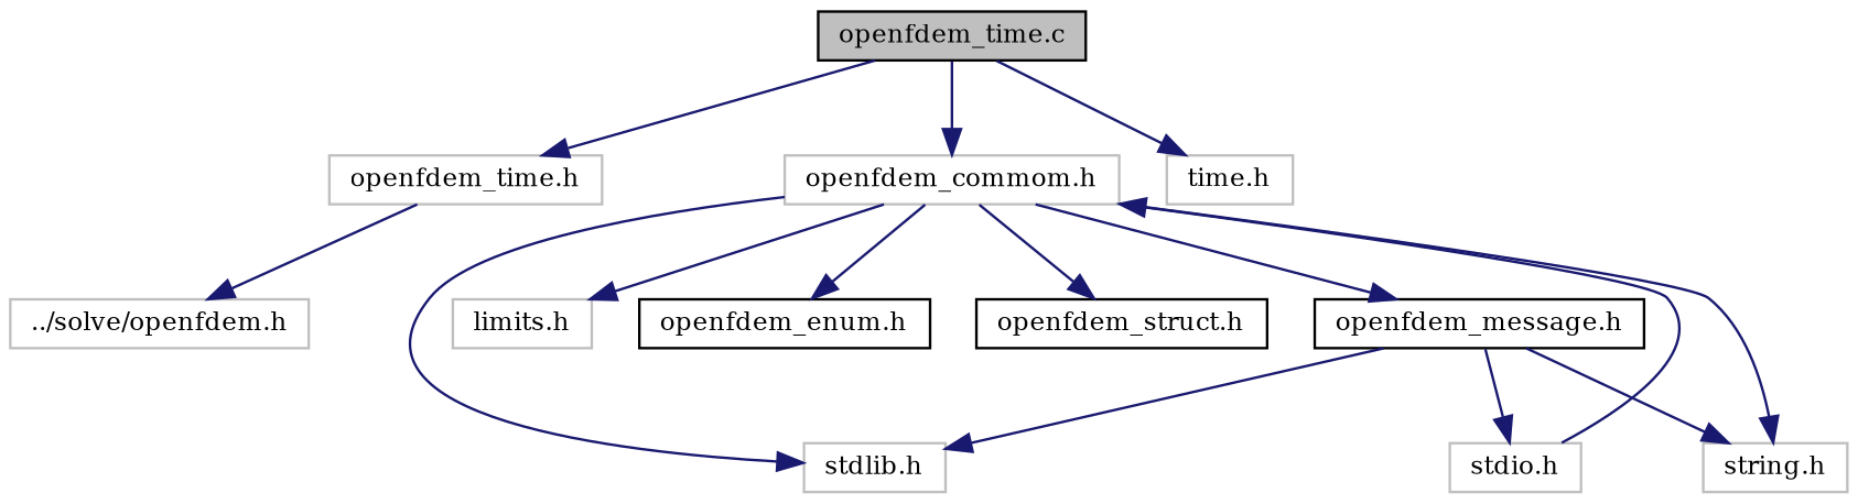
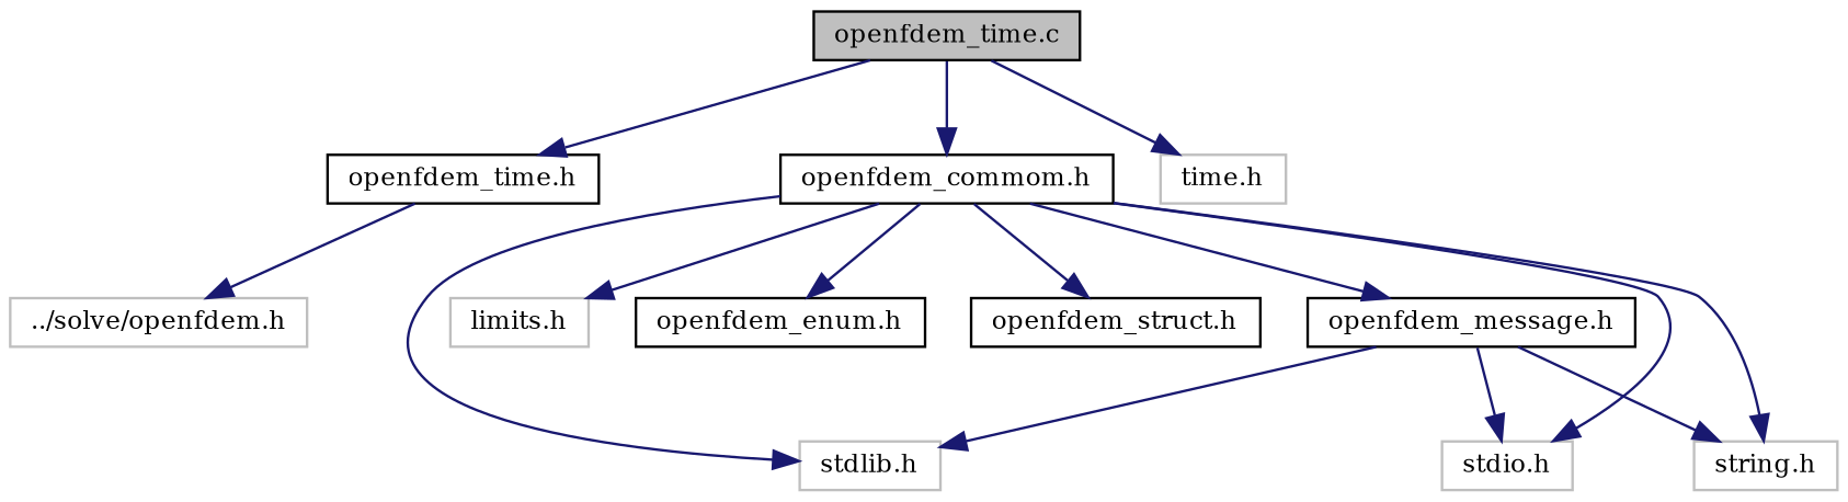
  digraph {
    fontname="DejaVu Serif"
    node [color=black fillcolor=white fontname="DejaVu Serif" fontsize=10 shape=record style=filled]
    edge [color=midnightblue fontname="DejaVu Serif" fontsize=10 labelfontname=Helvetica labelfontsize=10 style=solid]
    n1 [fillcolor=grey75 fontcolor=black height=0.2 label="openfdem_time.c" width=0.4]
-   n2 [color=grey75 height=0.2 label="openfdem_time.h" width=0.4]
-   n3 [color=grey75 height=0.2 label="openfdem_commom.h" width=0.4]
+   n2 [height=0.2 label="openfdem_time.h" width=0.4]
+   n3 [height=0.2 label="openfdem_commom.h" width=0.4]
    n4 [color=grey75 height=0.2 label="time.h" width=0.4]
    n5 [color=grey75 height=0.2 label="../solve/openfdem.h" width=0.4]
    n6 [color=grey75 height=0.2 label="stdlib.h" width=0.4]
    n7 [color=grey75 height=0.2 label="stdio.h" width=0.4]
    n8 [color=grey75 height=0.2 label="string.h" width=0.4]
    n9 [color=grey75 height=0.2 label="limits.h" width=0.4]
    n10 [height=0.2 label="openfdem_message.h" width=0.4]
    n11 [height=0.2 label="openfdem_enum.h" width=0.4]
    n12 [height=0.2 label="openfdem_struct.h" width=0.4]
    n1 -> n2
    n1 -> n3
    n1 -> n4
    n2 -> n5
    n3 -> n6
-   n7 -> n3
+   n3 -> n7
    n3 -> n8
    n3 -> n9
    n3 -> n10
    n3 -> n11
    n3 -> n12
    n10 -> n6
    n10 -> n7
    n10 -> n8
  }
